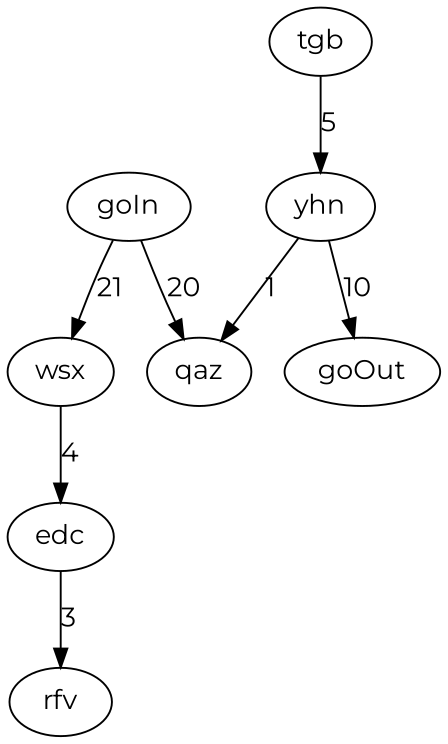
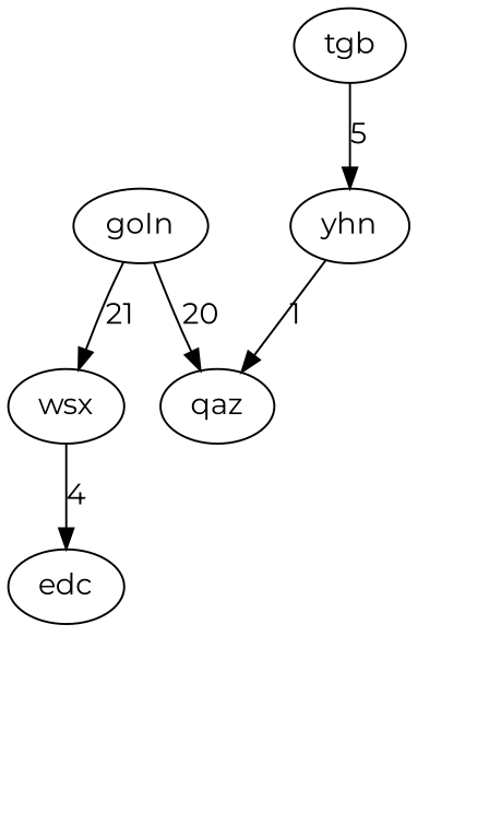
  digraph {
    fontname=Montserrat
    node [fontname=Montserrat]
    edge [fontname=Montserrat]
    wsx
    edc
-   rfv
    tgb
    yhn
    qaz
-   goOut
    goIn
    wsx -> edc [label=4]
-   edc -> rfv [label=3]
    tgb -> yhn [label=5]
    yhn -> qaz [label=1]
-   yhn -> goOut [label=10]
    goIn -> wsx [label=21]
    goIn -> qaz [label=20]
  }
